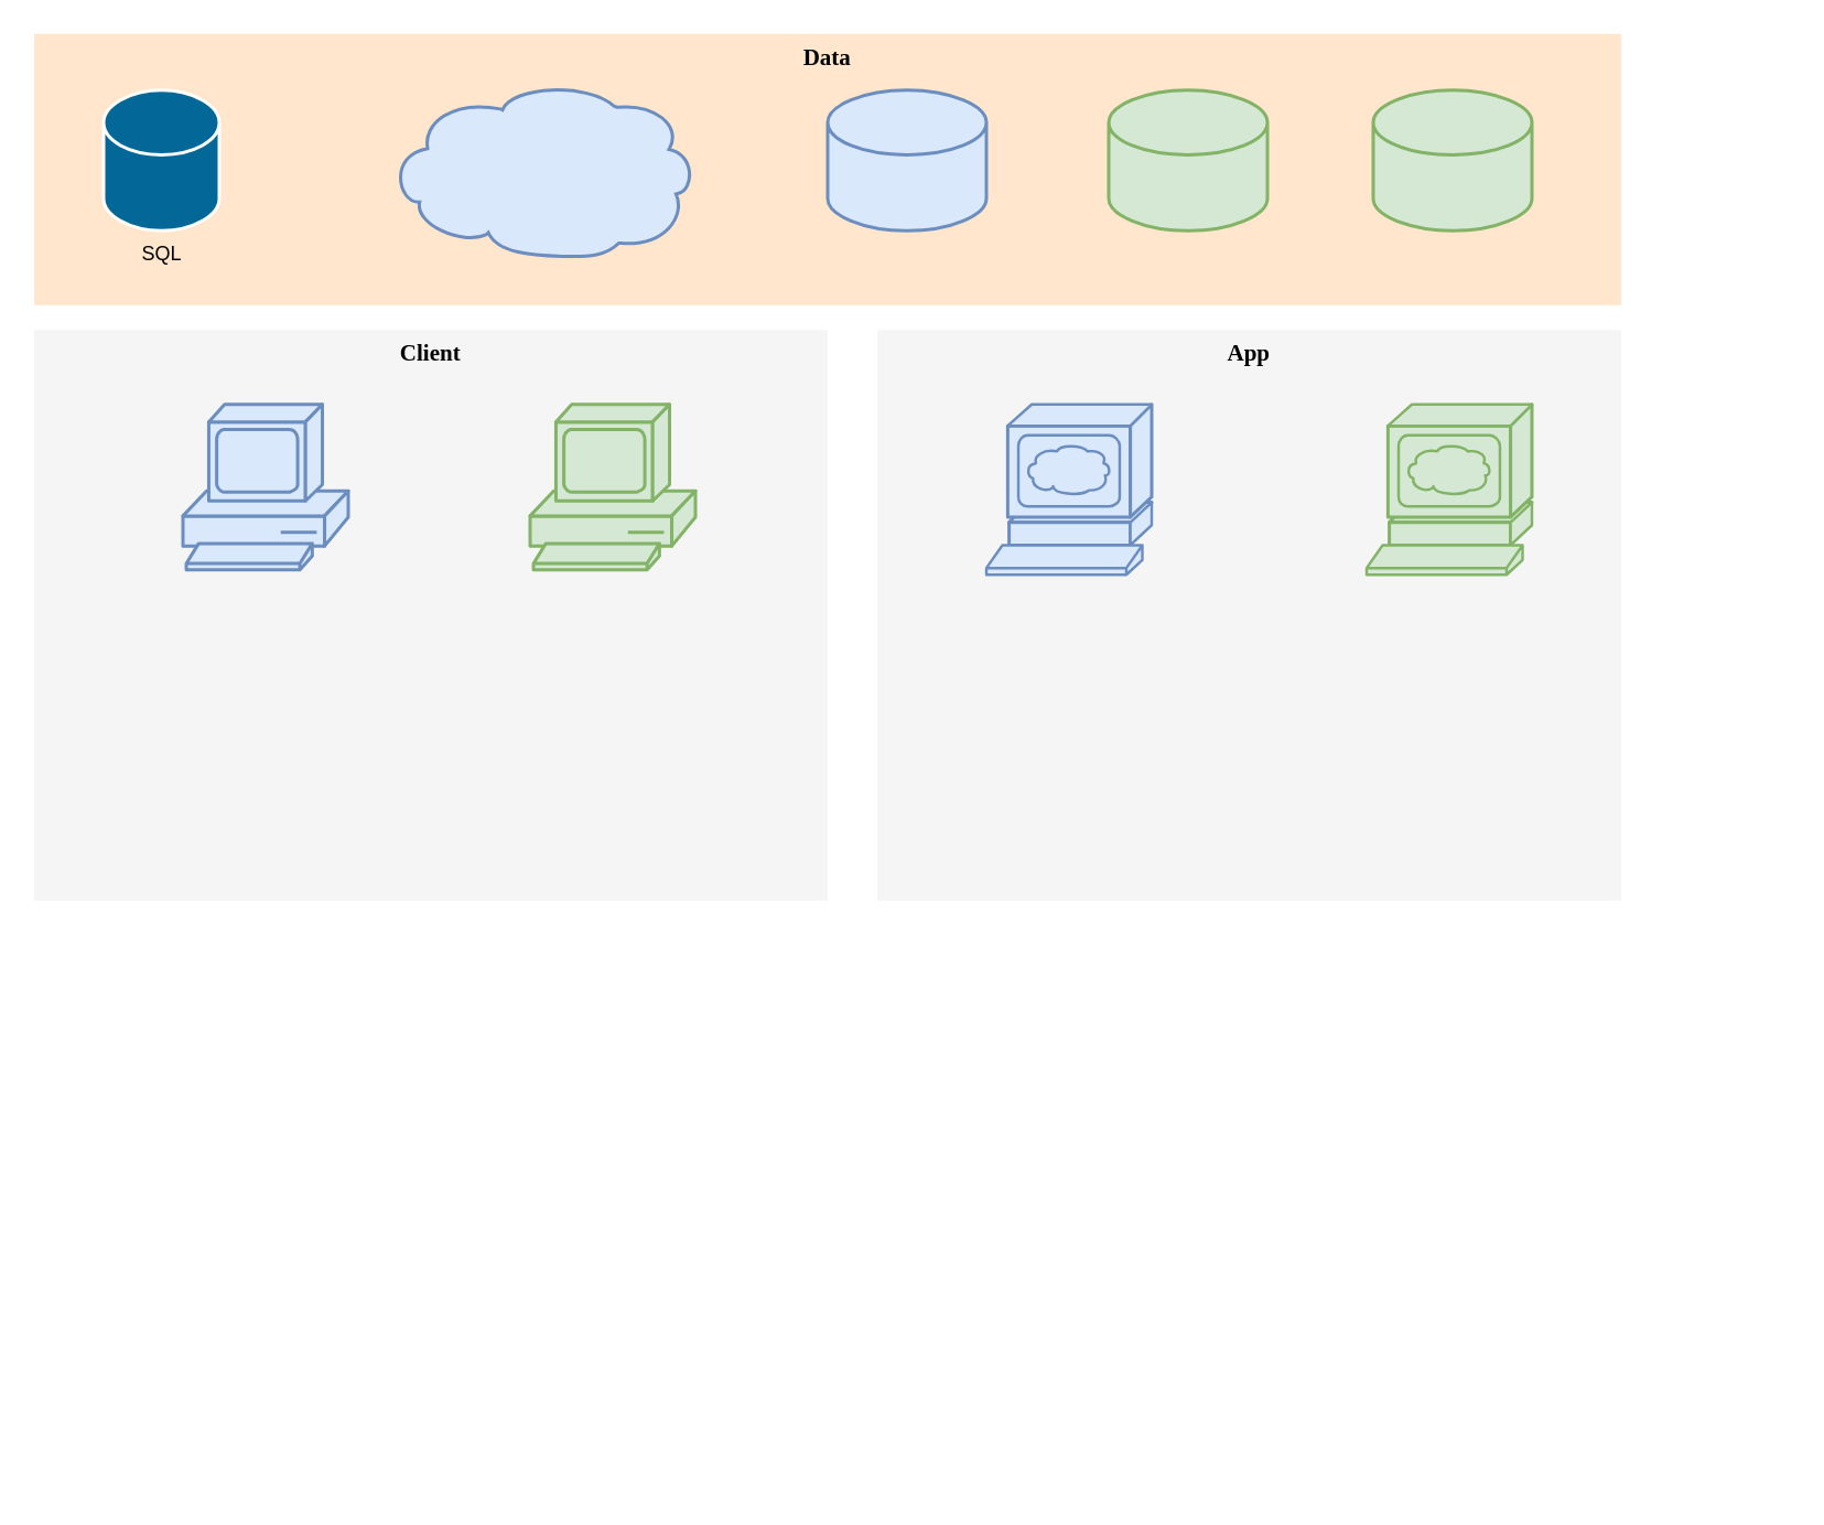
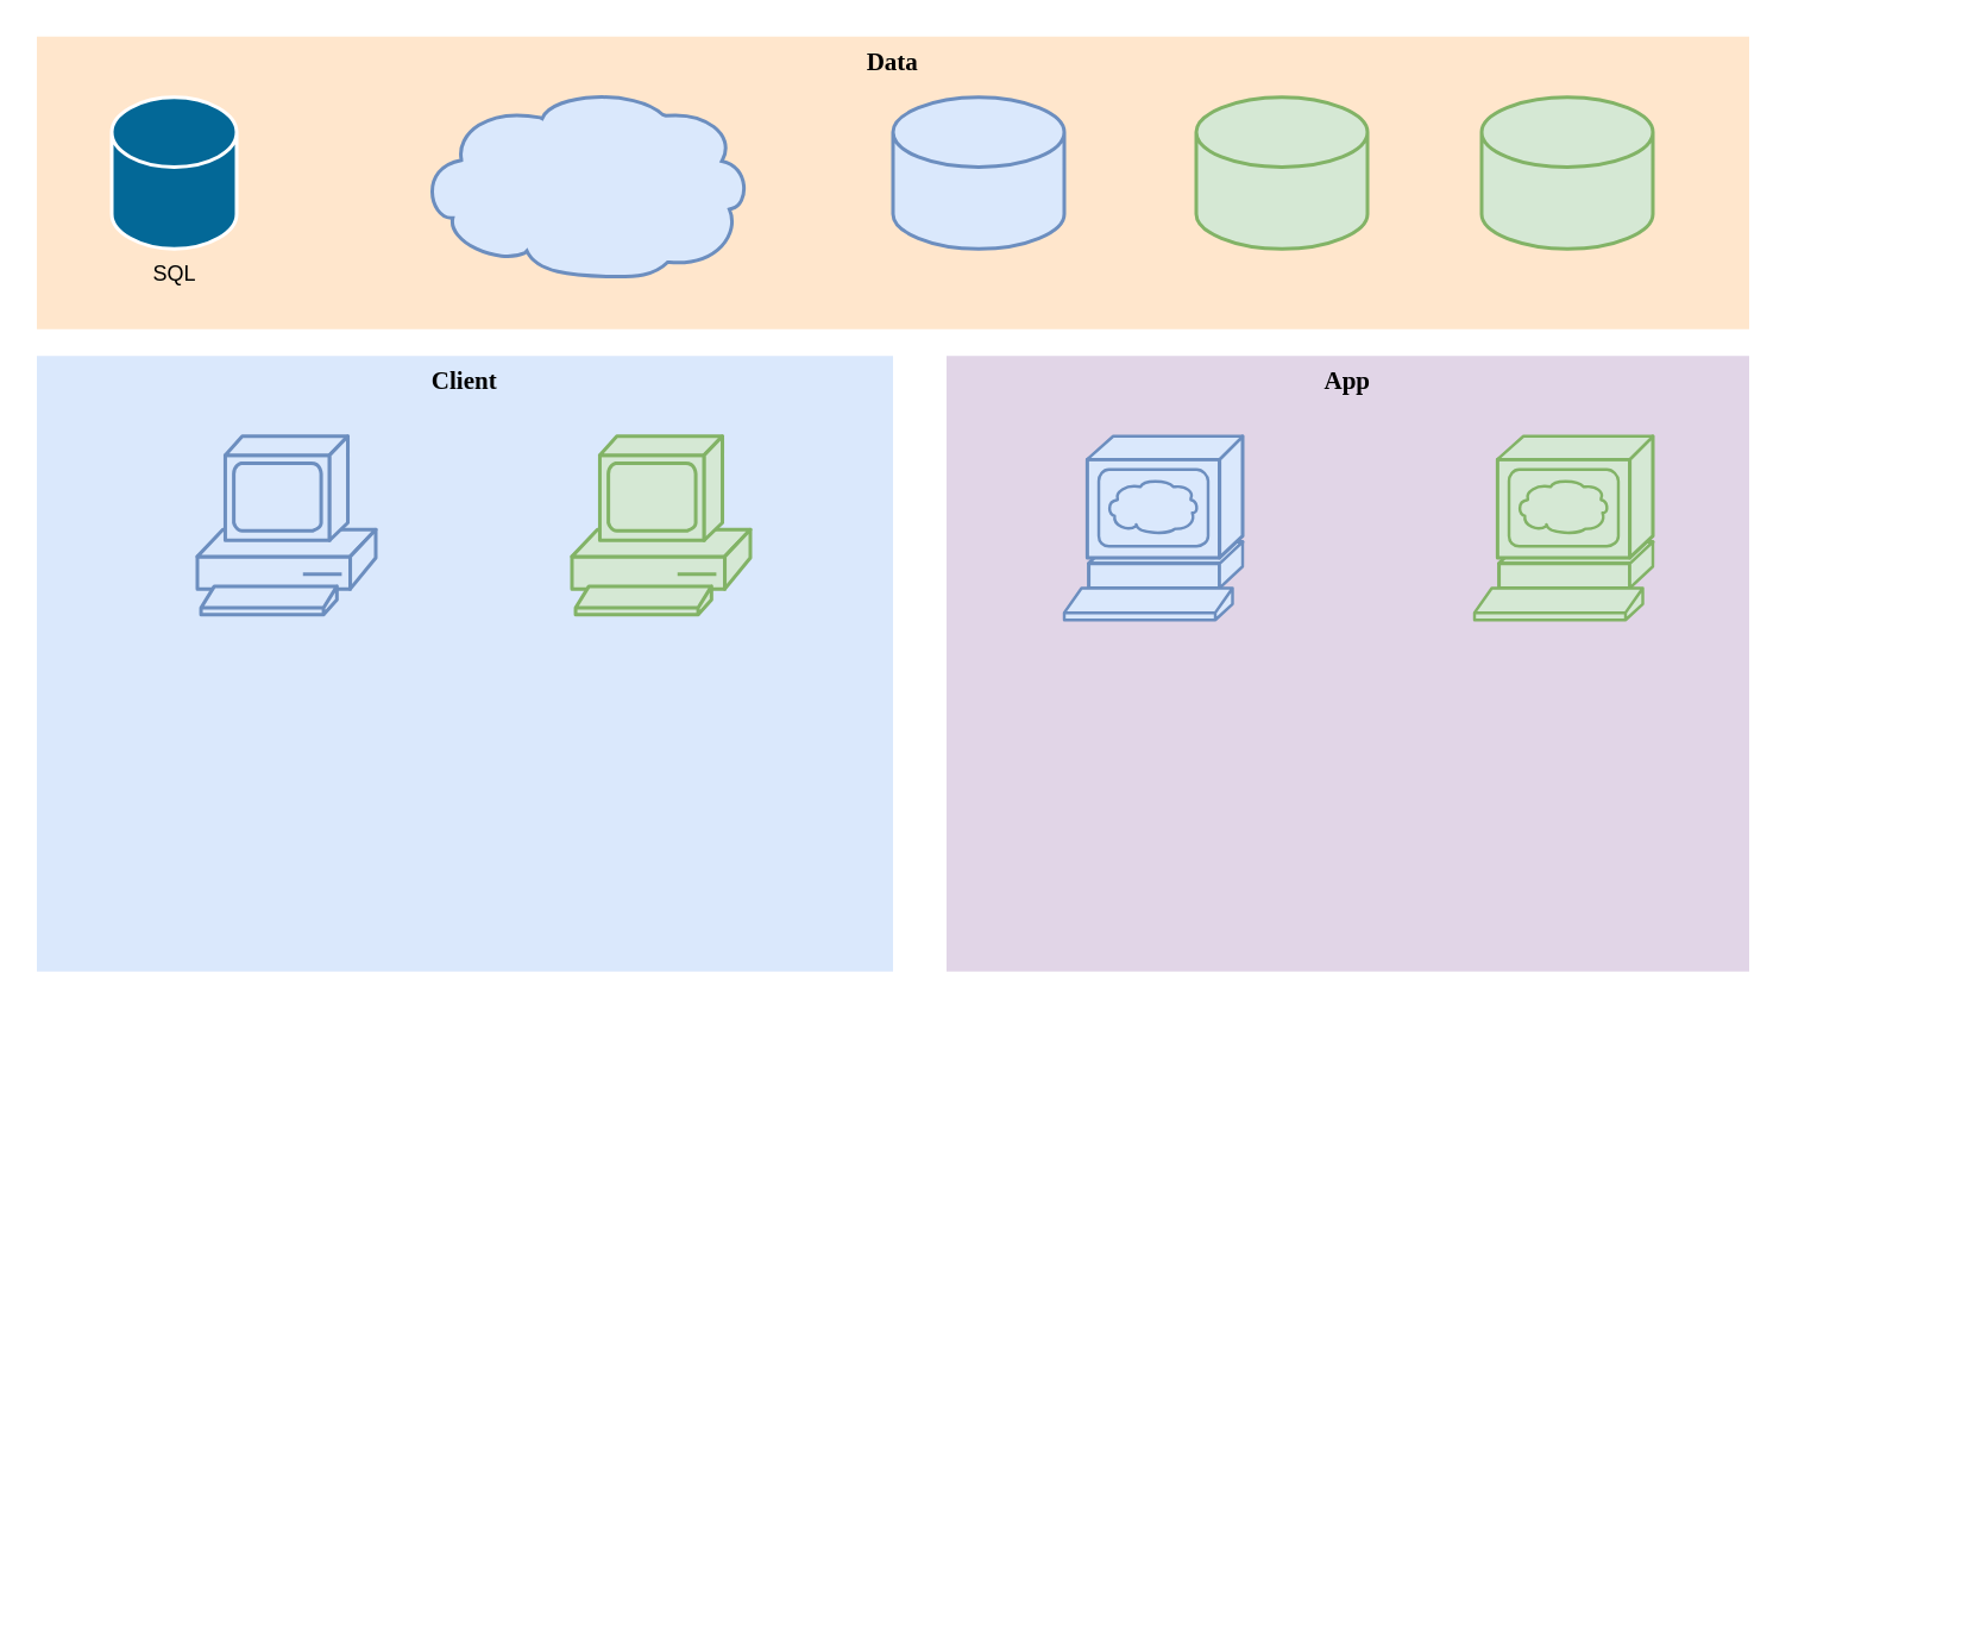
  <mxCell id="0" />
  <mxCell id="1" parent="0" />
  <mxCell id="2" value="Data" style="whiteSpace=wrap;html=1;rounded=0;shadow=0;comic=0;strokeWidth=1;fontFamily=Verdana;fontSize=14;fillColor=#ffe6cc;strokeColor=none;verticalAlign=top;fontStyle=1;" parent="1" vertex="1"><mxGeometry x="20" y="20" width="960" height="164" as="geometry" /></mxCell>
- <mxCell id="3" value="App" style="whiteSpace=wrap;html=1;rounded=0;shadow=0;comic=0;strokeWidth=1;fontFamily=Verdana;fontSize=14;fillColor=#f5f5f5;strokeColor=none;fontStyle=1;verticalAlign=top;" parent="1" vertex="1"><mxGeometry x="530" y="199" width="450" height="345" as="geometry" /></mxCell>
- <mxCell id="4" value="Client" style="whiteSpace=wrap;html=1;rounded=0;shadow=0;comic=0;strokeWidth=1;fontFamily=Verdana;fontSize=14;fillColor=#f5f5f5;strokeColor=none;fontStyle=1;verticalAlign=top;" parent="1" vertex="1"><mxGeometry x="20" y="199" width="480" height="345" as="geometry" /></mxCell>
+ <mxCell id="3" value="App" style="whiteSpace=wrap;html=1;rounded=0;shadow=0;comic=0;strokeWidth=1;fontFamily=Verdana;fontSize=14;fillColor=#e1d5e7;strokeColor=none;fontStyle=1;verticalAlign=top;" parent="1" vertex="1"><mxGeometry x="530" y="199" width="450" height="345" as="geometry" /></mxCell>
+ <mxCell id="4" value="Client" style="whiteSpace=wrap;html=1;rounded=0;shadow=0;comic=0;strokeWidth=1;fontFamily=Verdana;fontSize=14;fillColor=#dae8fc;strokeColor=none;fontStyle=1;verticalAlign=top;" parent="1" vertex="1"><mxGeometry x="20" y="199" width="480" height="345" as="geometry" /></mxCell>
  <mxCell id="5" style="edgeStyle=none;html=1;labelBackgroundColor=none;startFill=0;endArrow=none;endFill=0;strokeWidth=2;fontFamily=Verdana;fontSize=12;" parent="1" edge="1"><mxGeometry relative="1" as="geometry"><mxPoint x="344" y="144.548" as="sourcePoint" /></mxGeometry></mxCell>
  <mxCell id="6" style="edgeStyle=none;html=1;labelBackgroundColor=none;startFill=0;endArrow=none;endFill=0;strokeWidth=2;fontFamily=Verdana;fontSize=12;" parent="1" edge="1"><mxGeometry relative="1" as="geometry"><mxPoint x="538.329" y="170" as="sourcePoint" /></mxGeometry></mxCell>
  <mxCell id="7" style="edgeStyle=none;html=1;labelBackgroundColor=none;startFill=0;endArrow=none;endFill=0;strokeWidth=2;fontFamily=Verdana;fontSize=12;" parent="1" edge="1"><mxGeometry relative="1" as="geometry"><mxPoint x="689.235" y="170" as="sourcePoint" /></mxGeometry></mxCell>
  <mxCell id="8" style="edgeStyle=none;html=1;labelBackgroundColor=none;startFill=0;endArrow=none;endFill=0;strokeWidth=2;fontFamily=Verdana;fontSize=12;" parent="1" edge="1"><mxGeometry relative="1" as="geometry"><mxPoint x="910" y="144" as="sourcePoint" /></mxGeometry></mxCell>
  <mxCell id="9" style="edgeStyle=none;html=1;labelBackgroundColor=none;startFill=0;endArrow=none;endFill=0;strokeWidth=2;fontFamily=Verdana;fontSize=12;" parent="1" edge="1"><mxGeometry relative="1" as="geometry"><mxPoint x="810" y="297" as="targetPoint" /></mxGeometry></mxCell>
  <mxCell id="10" style="edgeStyle=none;html=1;labelBackgroundColor=none;startFill=0;endArrow=none;endFill=0;strokeWidth=2;fontFamily=Verdana;fontSize=12;" parent="1" edge="1"><mxGeometry relative="1" as="geometry"><mxPoint x="590" y="297" as="sourcePoint" /></mxGeometry></mxCell>
  <mxCell id="11" style="edgeStyle=none;html=1;labelBackgroundColor=none;startFill=0;endArrow=none;endFill=0;strokeWidth=2;fontFamily=Verdana;fontSize=12;" parent="1" edge="1"><mxGeometry relative="1" as="geometry"><mxPoint x="590" y="329.12" as="sourcePoint" /></mxGeometry></mxCell>
  <mxCell id="12" style="edgeStyle=none;html=1;labelBackgroundColor=none;startFill=0;endArrow=none;endFill=0;strokeWidth=2;fontFamily=Verdana;fontSize=12;" parent="1" edge="1"><mxGeometry relative="1" as="geometry"><mxPoint x="712.324" y="394" as="targetPoint" /></mxGeometry></mxCell>
  <mxCell id="13" style="edgeStyle=none;html=1;labelBackgroundColor=none;startFill=0;endArrow=none;endFill=0;strokeWidth=2;fontFamily=Verdana;fontSize=12;" parent="1" edge="1"><mxGeometry relative="1" as="geometry"><mxPoint x="280" y="292.44" as="sourcePoint" /></mxGeometry></mxCell>
  <mxCell id="14" style="edgeStyle=none;html=1;labelBackgroundColor=none;startFill=0;endArrow=none;endFill=0;strokeWidth=2;fontFamily=Verdana;fontSize=12;" parent="1" edge="1"><mxGeometry relative="1" as="geometry"><mxPoint x="280" y="310.157" as="sourcePoint" /></mxGeometry></mxCell>
  <mxCell id="15" style="edgeStyle=none;html=1;labelBackgroundColor=none;startFill=0;endArrow=none;endFill=0;strokeWidth=2;fontFamily=Verdana;fontSize=12;" parent="1" edge="1"><mxGeometry relative="1" as="geometry"><mxPoint x="942" y="297" as="targetPoint" /></mxGeometry></mxCell>
  <mxCell id="16" style="edgeStyle=none;html=1;labelBackgroundColor=none;startFill=0;endArrow=none;endFill=0;strokeWidth=2;fontFamily=Verdana;fontSize=12;" parent="1" edge="1"><mxGeometry relative="1" as="geometry"><mxPoint x="1030" y="253.23" as="targetPoint" /></mxGeometry></mxCell>
  <mxCell id="17" style="edgeStyle=none;html=1;labelBackgroundColor=none;startFill=0;endArrow=none;endFill=0;strokeWidth=2;fontFamily=Verdana;fontSize=12;" parent="1" edge="1"><mxGeometry relative="1" as="geometry"><mxPoint x="1081" y="334.08" as="targetPoint" /></mxGeometry></mxCell>
  <mxCell id="18" style="edgeStyle=none;html=1;labelBackgroundColor=none;startFill=0;endArrow=none;endFill=0;strokeWidth=2;fontFamily=Verdana;fontSize=12;" parent="1" edge="1"><mxGeometry relative="1" as="geometry"><mxPoint x="977.391" y="330" as="sourcePoint" /></mxGeometry></mxCell>
  <mxCell id="19" style="edgeStyle=none;html=1;labelBackgroundColor=none;startFill=0;endArrow=none;endFill=0;strokeWidth=2;fontFamily=Verdana;fontSize=12;" parent="1" edge="1"><mxGeometry relative="1" as="geometry"><mxPoint x="347.972" y="716" as="sourcePoint" /></mxGeometry></mxCell>
  <mxCell id="20" style="edgeStyle=none;html=1;labelBackgroundColor=none;startFill=0;endArrow=none;endFill=0;strokeWidth=2;fontFamily=Verdana;fontSize=12;" parent="1" edge="1"><mxGeometry relative="1" as="geometry"><mxPoint x="659.166" y="781" as="targetPoint" /></mxGeometry></mxCell>
  <mxCell id="21" style="edgeStyle=none;html=1;labelBackgroundColor=none;startFill=0;endArrow=none;endFill=0;strokeWidth=2;fontFamily=Verdana;fontSize=12;" parent="1" edge="1"><mxGeometry relative="1" as="geometry"><mxPoint x="610" y="696.4" as="sourcePoint" /></mxGeometry></mxCell>
  <mxCell id="22" style="edgeStyle=none;html=1;labelBackgroundColor=none;startFill=0;endArrow=none;endFill=0;strokeWidth=2;fontFamily=Verdana;fontSize=12;" parent="1" edge="1"><mxGeometry relative="1" as="geometry"><mxPoint x="514.039" y="900" as="targetPoint" /></mxGeometry></mxCell>
  <mxCell id="23" style="edgeStyle=none;html=1;labelBackgroundColor=none;startFill=0;endArrow=none;endFill=0;strokeWidth=2;fontFamily=Verdana;fontSize=12;" parent="1" edge="1"><mxGeometry relative="1" as="geometry"><mxPoint x="1020" y="784.393" as="targetPoint" /></mxGeometry></mxCell>
  <mxCell id="24" style="edgeStyle=none;html=1;labelBackgroundColor=none;startFill=0;endArrow=none;endFill=0;strokeWidth=2;fontFamily=Verdana;fontSize=12;" parent="1" edge="1"><mxGeometry relative="1" as="geometry"><mxPoint x="284" y="814" as="sourcePoint" /></mxGeometry></mxCell>
  <mxCell id="25" style="edgeStyle=none;html=1;labelBackgroundColor=none;startFill=0;endArrow=none;endFill=0;strokeWidth=2;fontFamily=Verdana;fontSize=12;" parent="1" edge="1"><mxGeometry relative="1" as="geometry"><mxPoint x="284" y="829.026" as="sourcePoint" /></mxGeometry></mxCell>
  <mxCell id="26" style="edgeStyle=none;html=1;labelBackgroundColor=none;startFill=0;endArrow=none;endFill=0;strokeWidth=2;fontFamily=Verdana;fontSize=12;" parent="1" edge="1"><mxGeometry relative="1" as="geometry"><mxPoint x="323.279" y="857" as="sourcePoint" /></mxGeometry></mxCell>
  <mxCell id="27" style="edgeStyle=none;html=1;labelBackgroundColor=none;startFill=0;endArrow=none;endFill=0;strokeWidth=2;fontFamily=Verdana;fontSize=12;" parent="1" edge="1"><mxGeometry relative="1" as="geometry"><mxPoint x="309.799" y="857" as="sourcePoint" /></mxGeometry></mxCell>
  <mxCell id="28" style="edgeStyle=none;html=1;labelBackgroundColor=none;startFill=0;endArrow=none;endFill=0;strokeWidth=2;fontFamily=Verdana;fontSize=12;" parent="1" edge="1"><mxGeometry relative="1" as="geometry"><mxPoint x="693.414" y="867" as="sourcePoint" /></mxGeometry></mxCell>
  <mxCell id="29" style="edgeStyle=none;html=1;labelBackgroundColor=none;startFill=0;endArrow=none;endFill=0;strokeWidth=2;fontFamily=Verdana;fontSize=12;" parent="1" edge="1"><mxGeometry relative="1" as="geometry"><mxPoint x="676.576" y="867" as="sourcePoint" /></mxGeometry></mxCell>
  <mxCell id="30" style="edgeStyle=none;html=1;labelBackgroundColor=none;startFill=0;endArrow=none;endFill=0;strokeWidth=2;fontFamily=Verdana;fontSize=12;" parent="1" edge="1"><mxGeometry relative="1" as="geometry"><mxPoint x="662.66" y="867" as="sourcePoint" /></mxGeometry></mxCell>
  <mxCell id="31" style="edgeStyle=none;html=1;labelBackgroundColor=none;startFill=0;endArrow=none;endFill=0;strokeWidth=2;fontFamily=Verdana;fontSize=12;" parent="1" edge="1"><mxGeometry relative="1" as="geometry"><mxPoint x="943" y="824" as="targetPoint" /></mxGeometry></mxCell>
  <mxCell id="32" style="edgeStyle=none;html=1;labelBackgroundColor=none;startFill=0;endArrow=none;endFill=0;strokeWidth=2;fontFamily=Verdana;fontSize=12;" parent="1" edge="1"><mxGeometry relative="1" as="geometry"><mxPoint x="1020" y="846.611" as="sourcePoint" /></mxGeometry></mxCell>
  <mxCell id="33" style="edgeStyle=none;html=1;labelBackgroundColor=none;startFill=0;endArrow=none;endFill=0;strokeWidth=2;fontFamily=Verdana;fontSize=12;" parent="1" edge="1"><mxGeometry relative="1" as="geometry"><mxPoint x="1074.822" y="867" as="sourcePoint" /></mxGeometry></mxCell>
  <mxCell id="34" style="edgeStyle=none;html=1;labelBackgroundColor=none;startFill=0;endArrow=none;endFill=0;strokeWidth=2;fontFamily=Verdana;fontSize=12;" parent="1" edge="1"><mxGeometry relative="1" as="geometry"><mxPoint x="1046.712" y="867" as="sourcePoint" /></mxGeometry></mxCell>
  <mxCell id="35" style="edgeStyle=none;html=1;labelBackgroundColor=none;startFill=0;endArrow=none;endFill=0;strokeWidth=2;fontFamily=Verdana;fontSize=12;" parent="1" edge="1"><mxGeometry relative="1" as="geometry"><mxPoint x="476.075" y="457" as="sourcePoint" /></mxGeometry></mxCell>
  <mxCell id="36" style="edgeStyle=none;html=1;labelBackgroundColor=none;startFill=0;endArrow=none;endFill=0;strokeWidth=2;fontFamily=Verdana;fontSize=12;" parent="1" edge="1"><mxGeometry relative="1" as="geometry"><mxPoint x="736.116" y="447" as="sourcePoint" /></mxGeometry></mxCell>
  <mxCell id="37" style="edgeStyle=none;html=1;labelBackgroundColor=none;startFill=0;endArrow=none;endFill=0;strokeWidth=2;fontFamily=Verdana;fontSize=12;" parent="1" edge="1"><mxGeometry relative="1" as="geometry"><mxPoint x="1060" y="445.604" as="sourcePoint" /></mxGeometry></mxCell>
  <mxCell id="38" value="SQL" style="shape=mxgraph.cisco.storage.relational_database;html=1;pointerEvents=1;dashed=0;fillColor=#036897;strokeColor=#ffffff;strokeWidth=2;verticalLabelPosition=bottom;verticalAlign=top;align=center;outlineConnect=0;" vertex="1" parent="1"><mxGeometry x="62" y="54" width="70" height="85" as="geometry" /></mxCell>
  <mxCell id="39" value="" style="shape=mxgraph.cisco.storage.relational_database;html=1;pointerEvents=1;dashed=0;fillColor=#dae8fc;strokeColor=#6c8ebf;strokeWidth=2;verticalLabelPosition=bottom;verticalAlign=top;align=center;outlineConnect=0;" vertex="1" parent="1"><mxGeometry x="500" y="54" width="96" height="85" as="geometry" /></mxCell>
  <mxCell id="40" value="" style="shape=mxgraph.cisco.storage.relational_database;html=1;pointerEvents=1;dashed=0;fillColor=#d5e8d4;strokeColor=#82b366;strokeWidth=2;verticalLabelPosition=bottom;verticalAlign=top;align=center;outlineConnect=0;" vertex="1" parent="1"><mxGeometry x="670" y="54" width="96" height="85" as="geometry" /></mxCell>
  <mxCell id="41" value="" style="shape=mxgraph.cisco.storage.relational_database;html=1;pointerEvents=1;dashed=0;fillColor=#d5e8d4;strokeColor=#82b366;strokeWidth=2;verticalLabelPosition=bottom;verticalAlign=top;align=center;outlineConnect=0;" vertex="1" parent="1"><mxGeometry x="830" y="54" width="96" height="85" as="geometry" /></mxCell>
  <mxCell id="42" value="" style="shape=mxgraph.cisco.computers_and_peripherals.pc;html=1;pointerEvents=1;dashed=0;fillColor=#dae8fc;strokeColor=#6c8ebf;strokeWidth=2;verticalLabelPosition=bottom;verticalAlign=top;align=center;outlineConnect=0;" vertex="1" parent="1"><mxGeometry x="110" y="244" width="100" height="100" as="geometry" /></mxCell>
  <mxCell id="43" value="" style="shape=mxgraph.cisco.computers_and_peripherals.pc;html=1;pointerEvents=1;dashed=0;fillColor=#d5e8d4;strokeColor=#82b366;strokeWidth=2;verticalLabelPosition=bottom;verticalAlign=top;align=center;outlineConnect=0;" vertex="1" parent="1"><mxGeometry x="320" y="244" width="100" height="100" as="geometry" /></mxCell>
  <mxCell id="44" value="" style="shape=mxgraph.cisco.servers.www_server;html=1;pointerEvents=1;dashed=0;fillColor=#dae8fc;strokeColor=#6c8ebf;strokeWidth=2;verticalLabelPosition=bottom;verticalAlign=top;align=center;outlineConnect=0;" vertex="1" parent="1"><mxGeometry x="596" y="244" width="100" height="103" as="geometry" /></mxCell>
  <mxCell id="45" value="" style="shape=mxgraph.cisco.servers.www_server;html=1;pointerEvents=1;dashed=0;fillColor=#d5e8d4;strokeColor=#82b366;strokeWidth=2;verticalLabelPosition=bottom;verticalAlign=top;align=center;outlineConnect=0;" vertex="1" parent="1"><mxGeometry x="826" y="244" width="100" height="103" as="geometry" /></mxCell>
  <mxCell id="46" value="" style="shape=mxgraph.cisco.storage.cloud;html=1;pointerEvents=1;dashed=0;fillColor=#dae8fc;strokeColor=#6c8ebf;strokeWidth=2;verticalLabelPosition=bottom;verticalAlign=top;align=center;outlineConnect=0;" vertex="1" parent="1"><mxGeometry x="234" y="49" width="186" height="106" as="geometry" /></mxCell>
